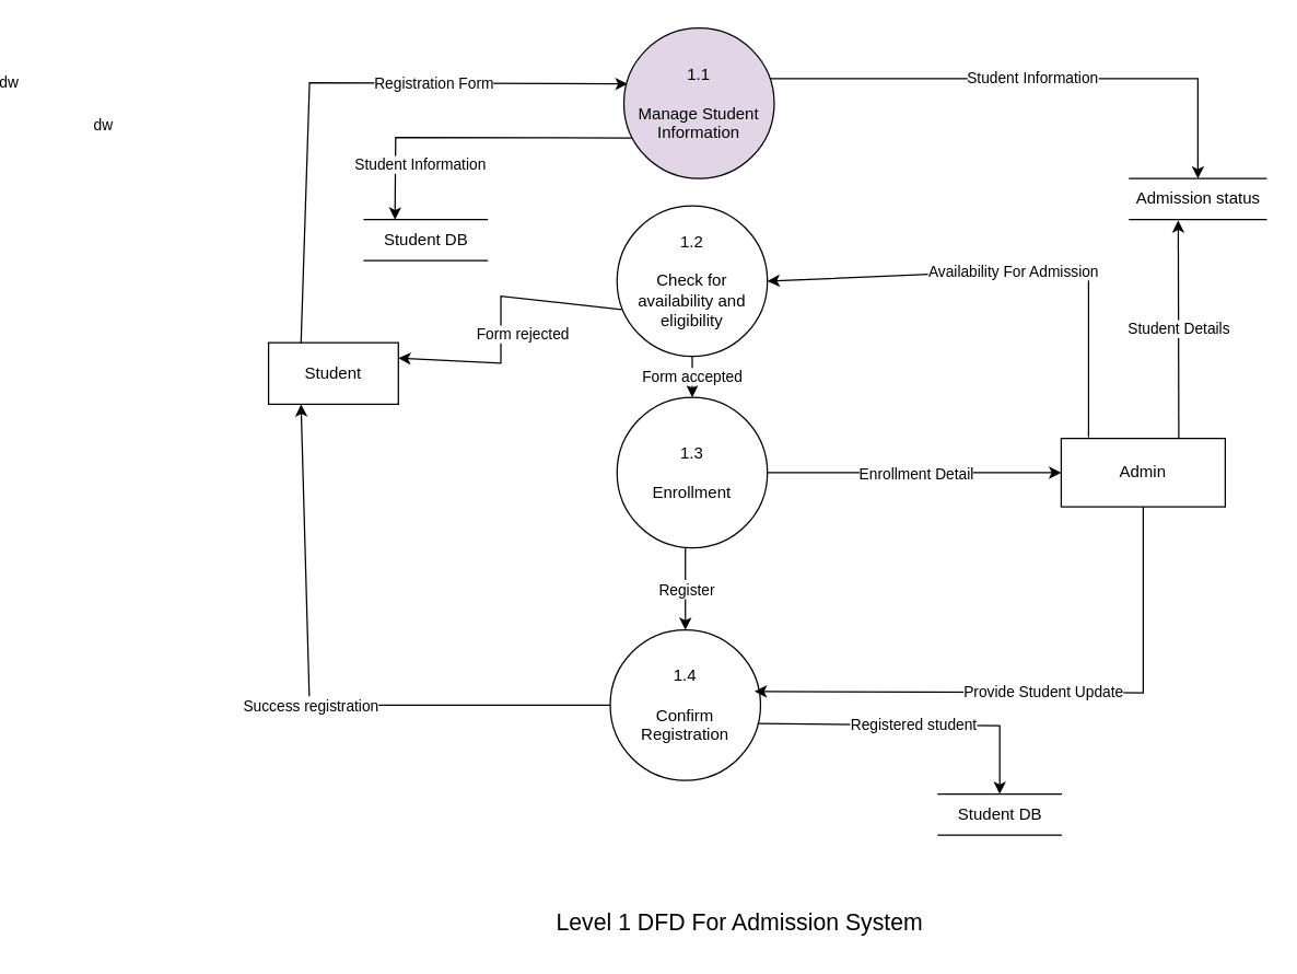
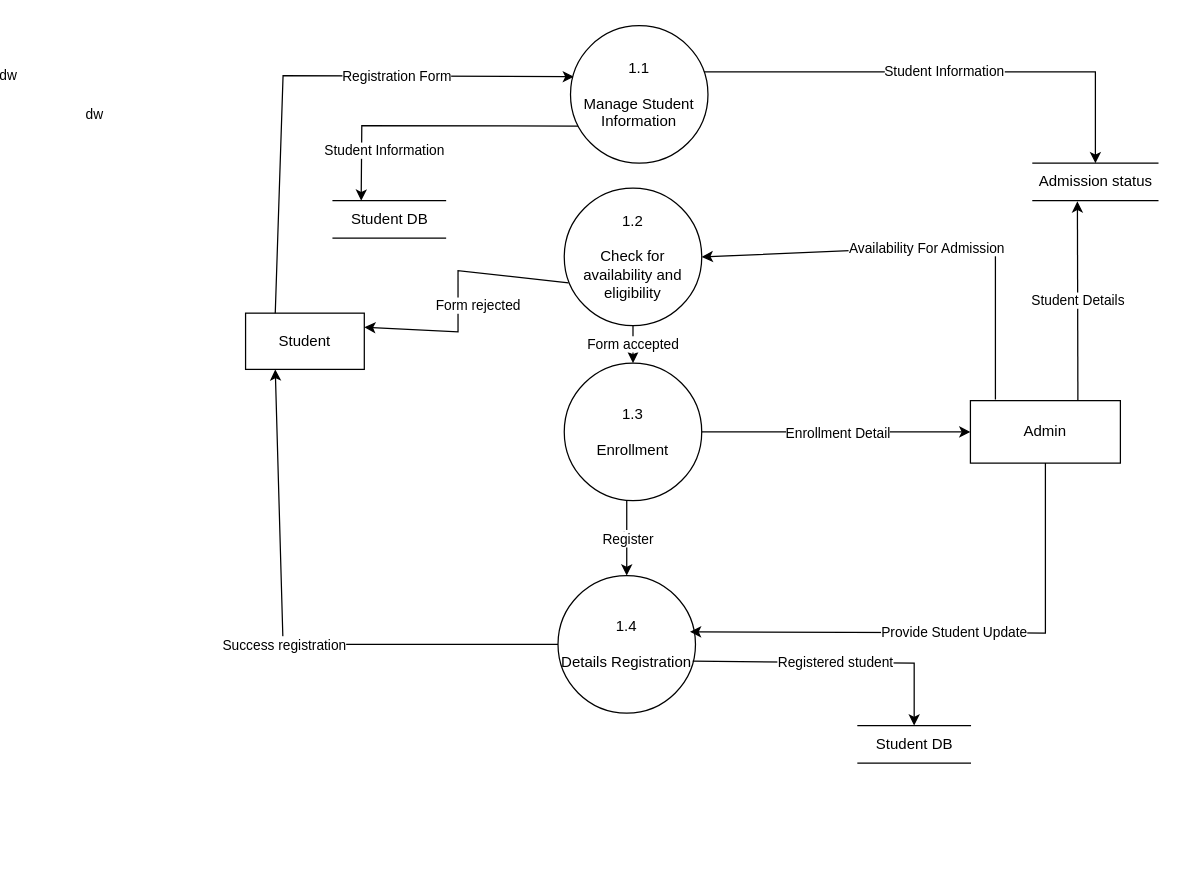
  <mxCell id="0" />
  <mxCell id="1" parent="0" />
  <mxCell id="2" value="Student" style="rounded=0;whiteSpace=wrap;html=1;" parent="1" vertex="1"><mxGeometry x="20" y="250" width="95" height="45" as="geometry" /></mxCell>
  <mxCell id="3" value="Admin" style="rounded=0;whiteSpace=wrap;html=1;" parent="1" vertex="1"><mxGeometry x="600" y="320" width="120" height="50" as="geometry" /></mxCell>
  <mxCell id="4" value="dw" style="endArrow=classic;html=1;rounded=0;exitX=0.25;exitY=0;exitDx=0;exitDy=0;entryX=0.025;entryY=0.371;entryDx=0;entryDy=0;entryPerimeter=0;" parent="1" source="2" target="27" edge="1"><mxGeometry x="-0.271" y="150" relative="1" as="geometry"><mxPoint x="150" y="95" as="sourcePoint" /><mxPoint x="270" y="40" as="targetPoint" /><Array as="points"><mxPoint x="50" y="60" /></Array><mxPoint as="offset" /></mxGeometry></mxCell>
  <mxCell id="5" value="Registration Form" style="edgeLabel;resizable=0;html=1;align=center;verticalAlign=middle;" parent="4" connectable="0" vertex="1"><mxGeometry relative="1" as="geometry"><mxPoint x="70" as="offset" /></mxGeometry></mxCell>
  <mxCell id="6" value="1.3&lt;br&gt;&lt;br&gt;Enrollment" style="ellipse;whiteSpace=wrap;html=1;aspect=fixed;" parent="1" vertex="1"><mxGeometry x="275" y="290" width="110" height="110" as="geometry" /></mxCell>
- <mxCell id="7" value="1.4&lt;br&gt;&lt;br&gt;Confirm Registration" style="ellipse;whiteSpace=wrap;html=1;aspect=fixed;" parent="1" vertex="1"><mxGeometry x="270" y="460" width="110" height="110" as="geometry" /></mxCell>
+ <mxCell id="7" value="1.4&lt;br&gt;&lt;br&gt;Details Registration" style="ellipse;whiteSpace=wrap;html=1;aspect=fixed;" parent="1" vertex="1"><mxGeometry x="270" y="460" width="110" height="110" as="geometry" /></mxCell>
  <mxCell id="8" value="Student DB" style="html=1;dashed=0;whitespace=wrap;shape=partialRectangle;right=0;left=0;" parent="1" vertex="1"><mxGeometry x="90" y="160" width="90" height="30" as="geometry" /></mxCell>
  <mxCell id="9" value="Admission status" style="html=1;dashed=0;whitespace=wrap;shape=partialRectangle;right=0;left=0;" parent="1" vertex="1"><mxGeometry x="650" y="130" width="100" height="30" as="geometry" /></mxCell>
  <mxCell id="10" value="Student Information" style="endArrow=classic;html=1;rounded=0;exitX=0.964;exitY=0.336;exitDx=0;exitDy=0;entryX=0.5;entryY=0;entryDx=0;entryDy=0;exitPerimeter=0;" parent="1" source="27" target="9" edge="1"><mxGeometry relative="1" as="geometry"><mxPoint x="260" y="320" as="sourcePoint" /><mxPoint x="400" y="40" as="targetPoint" /><Array as="points"><mxPoint x="700" y="57" /></Array></mxGeometry></mxCell>
  <mxCell id="11" value="Form accepted" style="endArrow=classic;html=1;rounded=0;exitX=0.5;exitY=1;exitDx=0;exitDy=0;" parent="1" source="28" target="6" edge="1"><mxGeometry relative="1" as="geometry"><mxPoint x="40" y="280" as="sourcePoint" /><mxPoint x="340" y="120" as="targetPoint" /><Array as="points" /></mxGeometry></mxCell>
  <mxCell id="12" value="dw" style="endArrow=classic;html=1;rounded=0;exitX=0.054;exitY=0.73;exitDx=0;exitDy=0;exitPerimeter=0;entryX=0.25;entryY=0;entryDx=0;entryDy=0;" parent="1" source="27" target="8" edge="1"><mxGeometry x="0.485" y="-286" relative="1" as="geometry"><mxPoint x="307.574" y="157.574" as="sourcePoint" /><mxPoint x="300" y="130" as="targetPoint" /><Array as="points"><mxPoint x="113" y="100" /></Array><mxPoint x="3" y="-38" as="offset" /></mxGeometry></mxCell>
  <mxCell id="13" value="Student Information" style="edgeLabel;resizable=0;html=1;align=center;verticalAlign=middle;" parent="12" connectable="0" vertex="1"><mxGeometry relative="1" as="geometry"><mxPoint x="-39.47" y="19.9" as="offset" /></mxGeometry></mxCell>
  <mxCell id="14" value="Form rejected" style="endArrow=classic;html=1;rounded=0;entryX=1;entryY=0.25;entryDx=0;entryDy=0;exitX=0.031;exitY=0.689;exitDx=0;exitDy=0;exitPerimeter=0;" parent="1" source="28" target="2" edge="1"><mxGeometry x="0.097" y="16" relative="1" as="geometry"><mxPoint x="230" y="180" as="sourcePoint" /><mxPoint x="285" y="311" as="targetPoint" /><Array as="points"><mxPoint x="190" y="216" /><mxPoint x="190" y="265" /></Array><mxPoint as="offset" /></mxGeometry></mxCell>
  <mxCell id="15" value="dw" style="endArrow=classic;html=1;rounded=0;entryX=0;entryY=0.5;entryDx=0;entryDy=0;exitX=1;exitY=0.5;exitDx=0;exitDy=0;" parent="1" source="6" target="3" edge="1"><mxGeometry relative="1" as="geometry"><mxPoint x="390" y="285" as="sourcePoint" /><mxPoint x="160" y="160" as="targetPoint" /><Array as="points" /></mxGeometry></mxCell>
  <mxCell id="16" value="Enrollment Detail" style="edgeLabel;resizable=0;html=1;align=center;verticalAlign=middle;" parent="15" connectable="0" vertex="1"><mxGeometry relative="1" as="geometry" /></mxCell>
  <mxCell id="17" value="dw" style="endArrow=classic;html=1;rounded=0;entryX=0.5;entryY=0;entryDx=0;entryDy=0;" parent="1" target="7" edge="1"><mxGeometry relative="1" as="geometry"><mxPoint x="325" y="400" as="sourcePoint" /><mxPoint x="170" y="170" as="targetPoint" /><Array as="points" /></mxGeometry></mxCell>
  <mxCell id="18" value="Register" style="edgeLabel;resizable=0;html=1;align=center;verticalAlign=middle;" parent="17" connectable="0" vertex="1"><mxGeometry relative="1" as="geometry" /></mxCell>
  <mxCell id="19" value="dw" style="endArrow=classic;html=1;rounded=0;exitX=0.5;exitY=1;exitDx=0;exitDy=0;entryX=0.96;entryY=0.409;entryDx=0;entryDy=0;entryPerimeter=0;" parent="1" source="3" target="7" edge="1"><mxGeometry relative="1" as="geometry"><mxPoint x="410" y="370" as="sourcePoint" /><mxPoint x="390" y="506" as="targetPoint" /><Array as="points"><mxPoint x="660" y="506" /></Array></mxGeometry></mxCell>
  <mxCell id="20" value="Provide Student Update" style="edgeLabel;resizable=0;html=1;align=center;verticalAlign=middle;" parent="19" connectable="0" vertex="1"><mxGeometry relative="1" as="geometry" /></mxCell>
  <mxCell id="21" value="dw" style="endArrow=classic;html=1;rounded=0;entryX=0.25;entryY=1;entryDx=0;entryDy=0;exitX=0;exitY=0.5;exitDx=0;exitDy=0;" parent="1" source="7" target="2" edge="1"><mxGeometry relative="1" as="geometry"><mxPoint x="280" y="483.636" as="sourcePoint" /><mxPoint x="405" y="485" as="targetPoint" /><Array as="points"><mxPoint x="50" y="515" /></Array></mxGeometry></mxCell>
  <mxCell id="22" value="Success registration" style="edgeLabel;resizable=0;html=1;align=center;verticalAlign=middle;" parent="21" connectable="0" vertex="1"><mxGeometry relative="1" as="geometry" /></mxCell>
  <mxCell id="23" value="Student Details" style="endArrow=classic;html=1;rounded=0;entryX=0.356;entryY=1.018;entryDx=0;entryDy=0;entryPerimeter=0;" parent="1" target="9" edge="1"><mxGeometry relative="1" as="geometry"><mxPoint x="686" y="320" as="sourcePoint" /><mxPoint x="654" y="120" as="targetPoint" /><Array as="points" /></mxGeometry></mxCell>
  <mxCell id="24" value="dw" style="endArrow=classic;html=1;rounded=0;entryX=1;entryY=0.5;entryDx=0;entryDy=0;" parent="1" target="28" edge="1"><mxGeometry relative="1" as="geometry"><mxPoint x="620" y="319" as="sourcePoint" /><mxPoint x="620" y="280" as="targetPoint" /><Array as="points"><mxPoint x="620" y="195" /></Array></mxGeometry></mxCell>
  <mxCell id="25" value="Availability For Admission" style="edgeLabel;resizable=0;html=1;align=center;verticalAlign=middle;" parent="24" connectable="0" vertex="1"><mxGeometry relative="1" as="geometry" /></mxCell>
- <mxCell id="26" value="&lt;font style=&quot;font-size: 17px;&quot;&gt;Level 1 DFD For Admission System&lt;/font&gt;" style="text;html=1;strokeColor=none;fillColor=none;align=center;verticalAlign=middle;whiteSpace=wrap;rounded=0;" parent="1" vertex="1"><mxGeometry x="220" y="660" width="290" height="30" as="geometry" /></mxCell>
- <mxCell id="27" value="1.1&lt;br&gt;&lt;br&gt;Manage Student Information" style="ellipse;whiteSpace=wrap;html=1;aspect=fixed;fillColor=#e1d5e7;" parent="1" vertex="1"><mxGeometry x="280" y="20" width="110" height="110" as="geometry" /></mxCell>
+ <mxCell id="27" value="1.1&lt;br&gt;&lt;br&gt;Manage Student Information" style="ellipse;whiteSpace=wrap;html=1;aspect=fixed;" parent="1" vertex="1"><mxGeometry x="280" y="20" width="110" height="110" as="geometry" /></mxCell>
  <mxCell id="28" value="1.2&lt;br&gt;&lt;br&gt;Check for availability and eligibility" style="ellipse;whiteSpace=wrap;html=1;aspect=fixed;" parent="1" vertex="1"><mxGeometry x="275" y="150" width="110" height="110" as="geometry" /></mxCell>
  <mxCell id="29" value="Student DB" style="html=1;dashed=0;whitespace=wrap;shape=partialRectangle;right=0;left=0;" parent="1" vertex="1"><mxGeometry x="510" y="580" width="90" height="30" as="geometry" /></mxCell>
  <mxCell id="30" value="dw" style="endArrow=classic;html=1;rounded=0;entryX=0.5;entryY=0;entryDx=0;entryDy=0;exitX=0.98;exitY=0.623;exitDx=0;exitDy=0;exitPerimeter=0;" parent="1" source="7" target="29" edge="1"><mxGeometry relative="1" as="geometry"><mxPoint x="380" y="539" as="sourcePoint" /><mxPoint x="595" y="539" as="targetPoint" /><Array as="points"><mxPoint x="555" y="530" /></Array></mxGeometry></mxCell>
  <mxCell id="31" value="Registered student" style="edgeLabel;resizable=0;html=1;align=center;verticalAlign=middle;" parent="30" connectable="0" vertex="1"><mxGeometry relative="1" as="geometry" /></mxCell>
